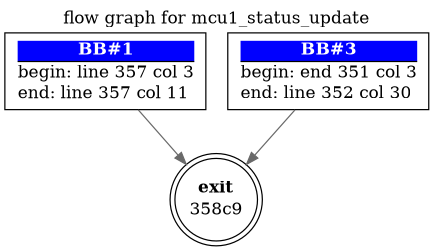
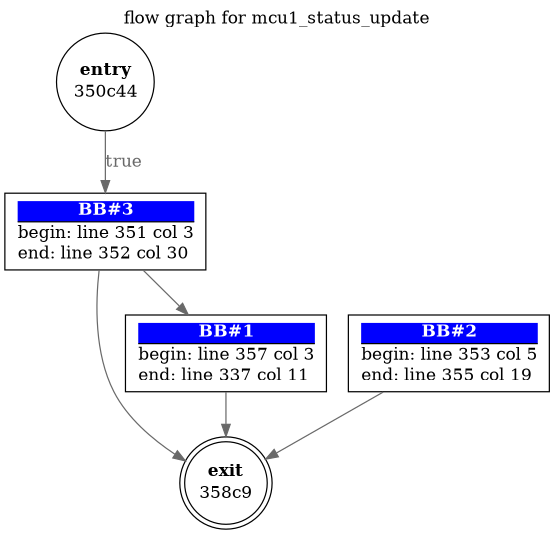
  digraph {
    label="flow graph for mcu1_status_update"
    labelloc=t
    node [shape=box]
    edge [color=dimgray fontcolor=dimgray]
    n1 [label=<<TABLE border="0" cellborder="0" cellpadding="0"><TR><TD border="0" bgcolor="#ffffff" sides="b"><FONT color="#000000"><B>exit</B></FONT></TD></TR><TR><TD>358c9</TD></TR></TABLE>> margin=0 shape=doublecircle]
-   n2 [label=<<TABLE border="0" cellborder="0" cellpadding="0"><TR><TD border="1" bgcolor="#0000ff" sides="b"><FONT color="#ffffff"><B>BB#1</B></FONT></TD></TR><TR><TD align="left">begin: line 357 col 3</TD></TR><TR><TD align="left">end: line 357 col 11</TD></TR></TABLE>>]
-   n4 [label=<<TABLE border="0" cellborder="0" cellpadding="0"><TR><TD border="1" bgcolor="#0000ff" sides="b"><FONT color="#ffffff"><B>BB#3</B></FONT></TD></TR><TR><TD align="left">begin: end 351 col 3</TD></TR><TR><TD align="left">end: line 352 col 30</TD></TR></TABLE>>]
+   n2 [label=<<TABLE border="0" cellborder="0" cellpadding="0"><TR><TD border="1" bgcolor="#0000ff" sides="b"><FONT color="#ffffff"><B>BB#1</B></FONT></TD></TR><TR><TD align="left">begin: line 357 col 3</TD></TR><TR><TD align="left">end: line 337 col 11</TD></TR></TABLE>>]
+   n3 [label=<<TABLE border="0" cellborder="0" cellpadding="0"><TR><TD border="1" bgcolor="#0000ff" sides="b"><FONT color="#ffffff"><B>BB#2</B></FONT></TD></TR><TR><TD align="left">begin: line 353 col 5</TD></TR><TR><TD align="left">end: line 355 col 19</TD></TR></TABLE>>]
+   n4 [label=<<TABLE border="0" cellborder="0" cellpadding="0"><TR><TD border="1" bgcolor="#0000ff" sides="b"><FONT color="#ffffff"><B>BB#3</B></FONT></TD></TR><TR><TD align="left">begin: line 351 col 3</TD></TR><TR><TD align="left">end: line 352 col 30</TD></TR></TABLE>>]
+   n5 [label=<<TABLE border="0" cellborder="0" cellpadding="0"><TR><TD border="0" bgcolor="#ffffff" sides="b"><FONT color="#000000"><B>entry</B></FONT></TD></TR><TR><TD>350c44</TD></TR></TABLE>> margin=0 shape=circle]
    n2 -> n1
+   n3 -> n1
    n4 -> n1
+   n4 -> n2
+   n5 -> n4 [label=true]
  }
